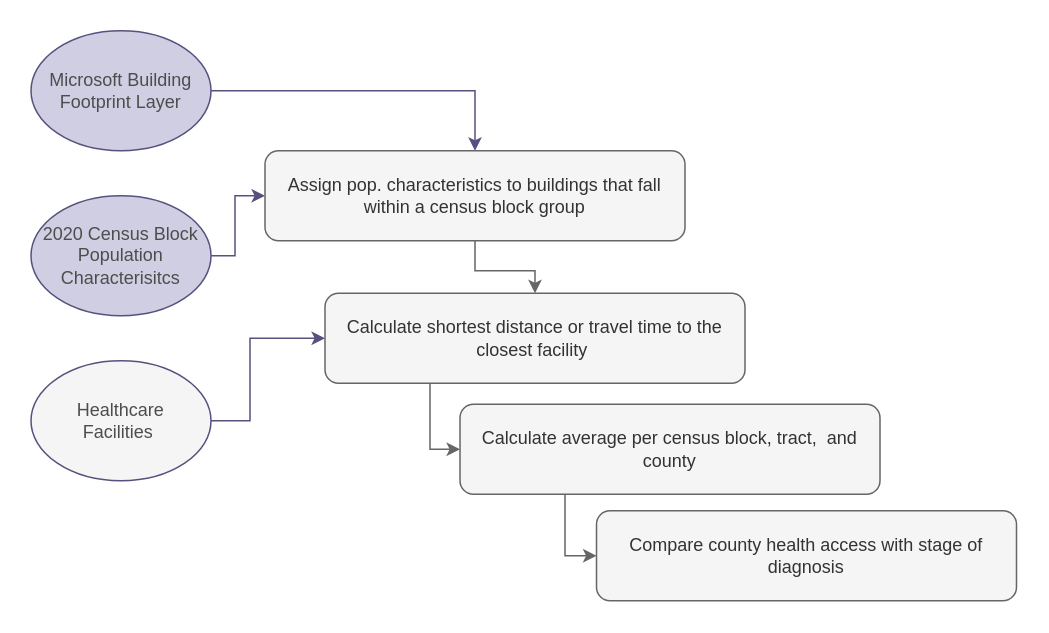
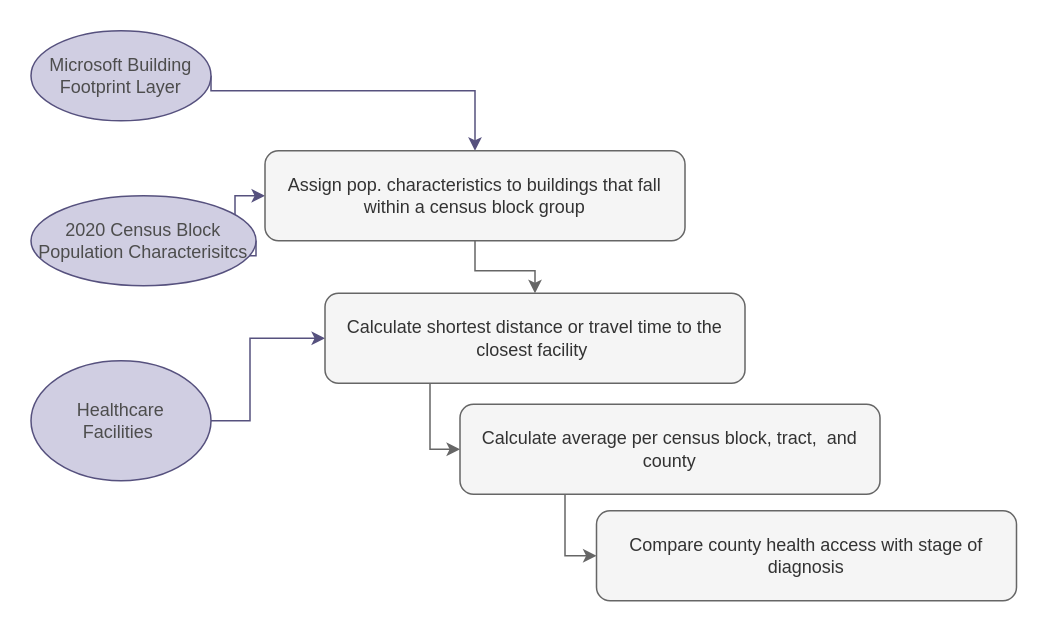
  <mxCell id="0" />
  <mxCell id="1" parent="0" />
  <mxCell id="2" style="edgeStyle=orthogonalEdgeStyle;rounded=0;orthogonalLoop=1;jettySize=auto;html=1;exitX=1;exitY=0.5;exitDx=0;exitDy=0;entryX=0.5;entryY=0;entryDx=0;entryDy=0;strokeColor=#56517E;" edge="1" parent="1" source="3" target="14"><mxGeometry relative="1" as="geometry"><mxPoint x="146" y="60" as="sourcePoint" /><mxPoint x="316" y="85" as="targetPoint" /><Array as="points"><mxPoint x="316" y="60" /></Array></mxGeometry></mxCell>
- <mxCell id="3" value="Microsoft Building Footprint Layer" style="ellipse;whiteSpace=wrap;html=1;fillColor=#d0cee2;strokeColor=#56517e;fontColor=#4D4D4D;" vertex="1" parent="1"><mxGeometry x="20" y="20" width="120" height="80" as="geometry" /></mxCell>
+ <mxCell id="3" value="Microsoft Building Footprint Layer" style="ellipse;whiteSpace=wrap;html=1;fillColor=#d0cee2;strokeColor=#56517e;fontColor=#4D4D4D;" vertex="1" parent="1"><mxGeometry x="20" y="20" width="120" height="60" as="geometry" /></mxCell>
  <mxCell id="4" style="edgeStyle=orthogonalEdgeStyle;rounded=0;orthogonalLoop=1;jettySize=auto;html=1;exitX=1;exitY=0.5;exitDx=0;exitDy=0;entryX=0;entryY=0.5;entryDx=0;entryDy=0;strokeColor=#56517E;" edge="1" parent="1" source="5" target="14"><mxGeometry relative="1" as="geometry"><mxPoint x="146" y="170" as="sourcePoint" /><mxPoint x="176" y="115" as="targetPoint" /><Array as="points"><mxPoint x="156" y="170" /><mxPoint x="156" y="130" /></Array></mxGeometry></mxCell>
- <mxCell id="5" value="2020 Census Block Population Characterisitcs" style="ellipse;whiteSpace=wrap;html=1;fillColor=#d0cee2;strokeColor=#56517e;fontColor=#4D4D4D;" vertex="1" parent="1"><mxGeometry x="20" y="130" width="120" height="80" as="geometry" /></mxCell>
+ <mxCell id="5" value="2020 Census Block Population Characterisitcs" style="ellipse;whiteSpace=wrap;html=1;fillColor=#d0cee2;strokeColor=#56517e;fontColor=#4D4D4D;" vertex="1" parent="1"><mxGeometry x="20" y="130" width="150" height="60" as="geometry" /></mxCell>
  <mxCell id="6" style="edgeStyle=orthogonalEdgeStyle;rounded=0;orthogonalLoop=1;jettySize=auto;html=1;exitX=1;exitY=0.5;exitDx=0;exitDy=0;entryX=0;entryY=0.5;entryDx=0;entryDy=0;strokeColor=#56517E;" edge="1" parent="1" source="7" target="10"><mxGeometry relative="1" as="geometry"><mxPoint x="236" y="280.462" as="targetPoint" /><mxPoint x="146" y="280" as="sourcePoint" /><Array as="points"><mxPoint x="166" y="280" /><mxPoint x="166" y="225" /></Array></mxGeometry></mxCell>
- <mxCell id="7" value="Healthcare &lt;br&gt;Facilities&amp;nbsp;" style="ellipse;whiteSpace=wrap;html=1;fillColor=#f5f5f5;strokeColor=#56517e;fontColor=#4D4D4D;" vertex="1" parent="1"><mxGeometry x="20" y="240" width="120" height="80" as="geometry" /></mxCell>
+ <mxCell id="7" value="Healthcare &lt;br&gt;Facilities&amp;nbsp;" style="ellipse;whiteSpace=wrap;html=1;fillColor=#d0cee2;strokeColor=#56517e;fontColor=#4D4D4D;" vertex="1" parent="1"><mxGeometry x="20" y="240" width="120" height="80" as="geometry" /></mxCell>
  <mxCell id="8" style="edgeStyle=orthogonalEdgeStyle;rounded=0;orthogonalLoop=1;jettySize=auto;html=1;exitX=0.5;exitY=1;exitDx=0;exitDy=0;entryX=0.5;entryY=0;entryDx=0;entryDy=0;strokeColor=#666666;" edge="1" parent="1" source="14" target="10"><mxGeometry relative="1" as="geometry" /></mxCell>
  <mxCell id="9" style="edgeStyle=orthogonalEdgeStyle;rounded=0;orthogonalLoop=1;jettySize=auto;html=1;exitX=0.25;exitY=1;exitDx=0;exitDy=0;entryX=0;entryY=0.5;entryDx=0;entryDy=0;strokeColor=#666666;" edge="1" parent="1" source="10" target="12"><mxGeometry relative="1" as="geometry" /></mxCell>
  <mxCell id="10" value="Calculate shortest distance or travel time to the closest facility&amp;nbsp;" style="rounded=1;whiteSpace=wrap;html=1;fillColor=#f5f5f5;fontColor=#333333;strokeColor=#666666;" vertex="1" parent="1"><mxGeometry x="216" y="195" width="280" height="60" as="geometry" /></mxCell>
  <mxCell id="11" style="edgeStyle=orthogonalEdgeStyle;rounded=0;orthogonalLoop=1;jettySize=auto;html=1;exitX=0.25;exitY=1;exitDx=0;exitDy=0;entryX=0;entryY=0.5;entryDx=0;entryDy=0;strokeColor=#666666;" edge="1" parent="1" source="12" target="13"><mxGeometry relative="1" as="geometry" /></mxCell>
  <mxCell id="12" value="Calculate average per census block, tract,&amp;nbsp; and county" style="rounded=1;whiteSpace=wrap;html=1;fillColor=#f5f5f5;fontColor=#333333;strokeColor=#666666;" vertex="1" parent="1"><mxGeometry x="306" y="269" width="280" height="60" as="geometry" /></mxCell>
  <mxCell id="13" value="Compare county health access with stage of diagnosis" style="rounded=1;whiteSpace=wrap;html=1;fillColor=#f5f5f5;fontColor=#333333;strokeColor=#666666;" vertex="1" parent="1"><mxGeometry x="397" y="340" width="280" height="60" as="geometry" /></mxCell>
  <mxCell id="14" value="Assign pop. characteristics to buildings that fall within a census block group" style="rounded=1;whiteSpace=wrap;html=1;fillColor=#f5f5f5;fontColor=#333333;strokeColor=#666666;" vertex="1" parent="1"><mxGeometry x="176" y="100" width="280" height="60" as="geometry" /></mxCell>
